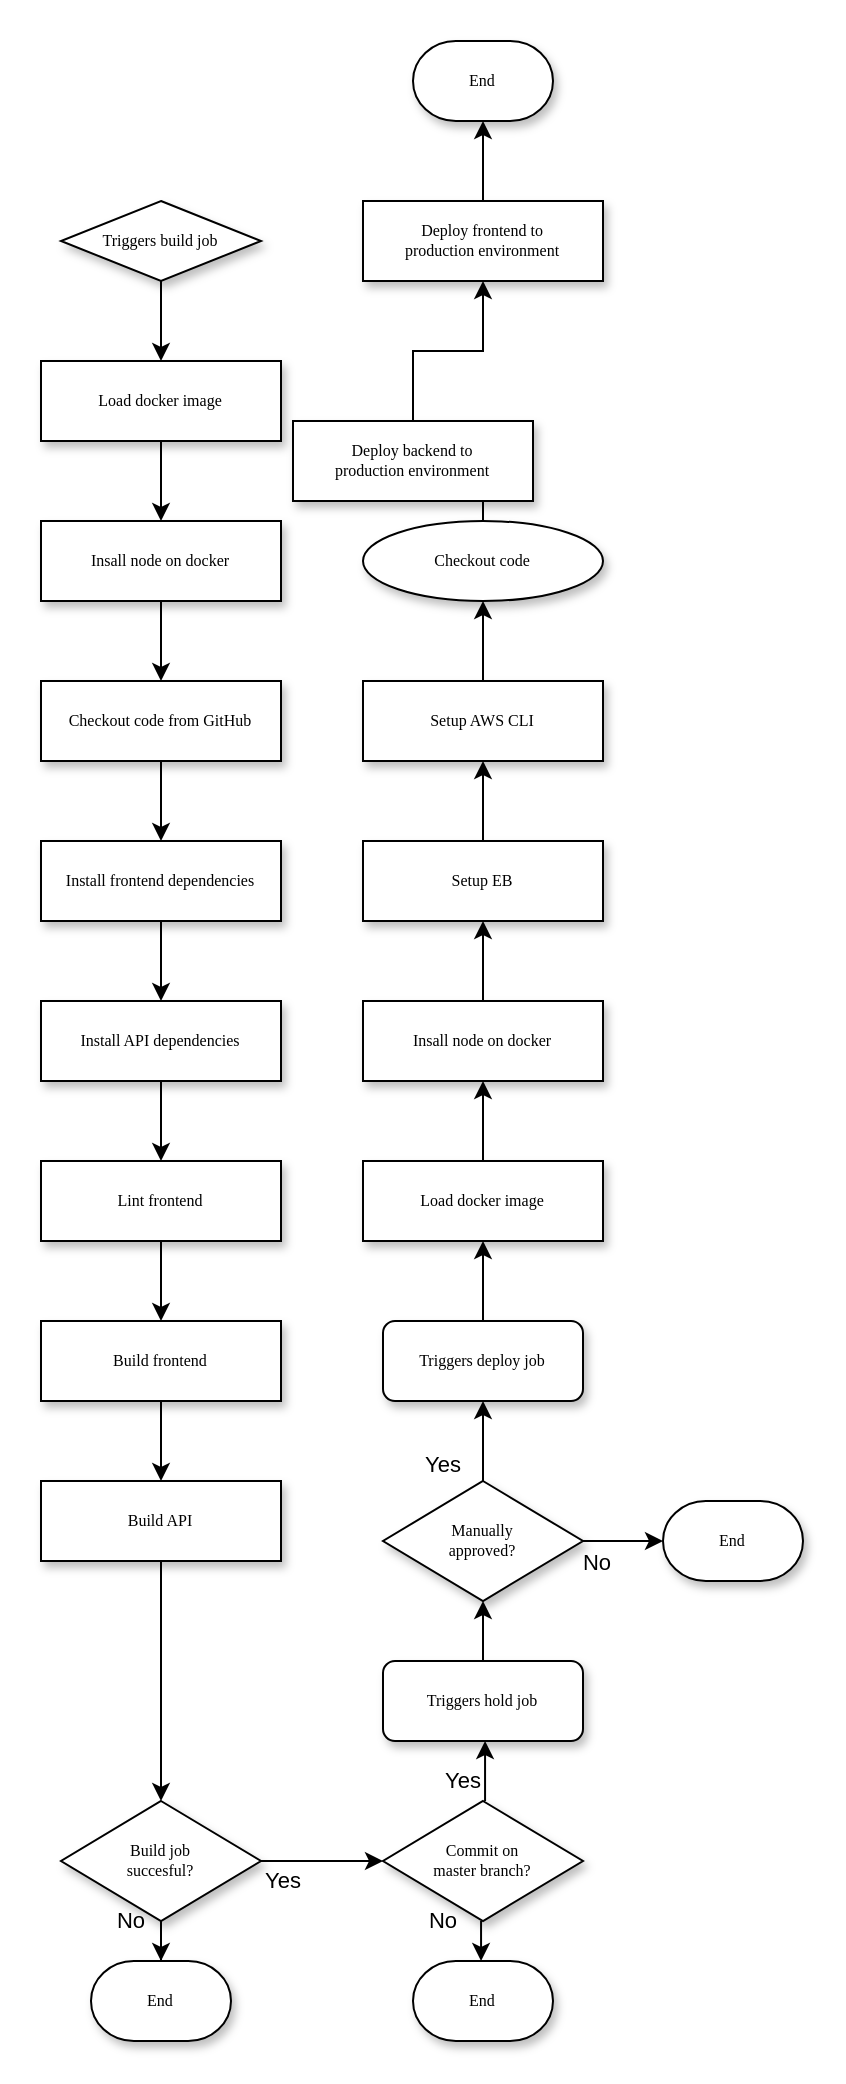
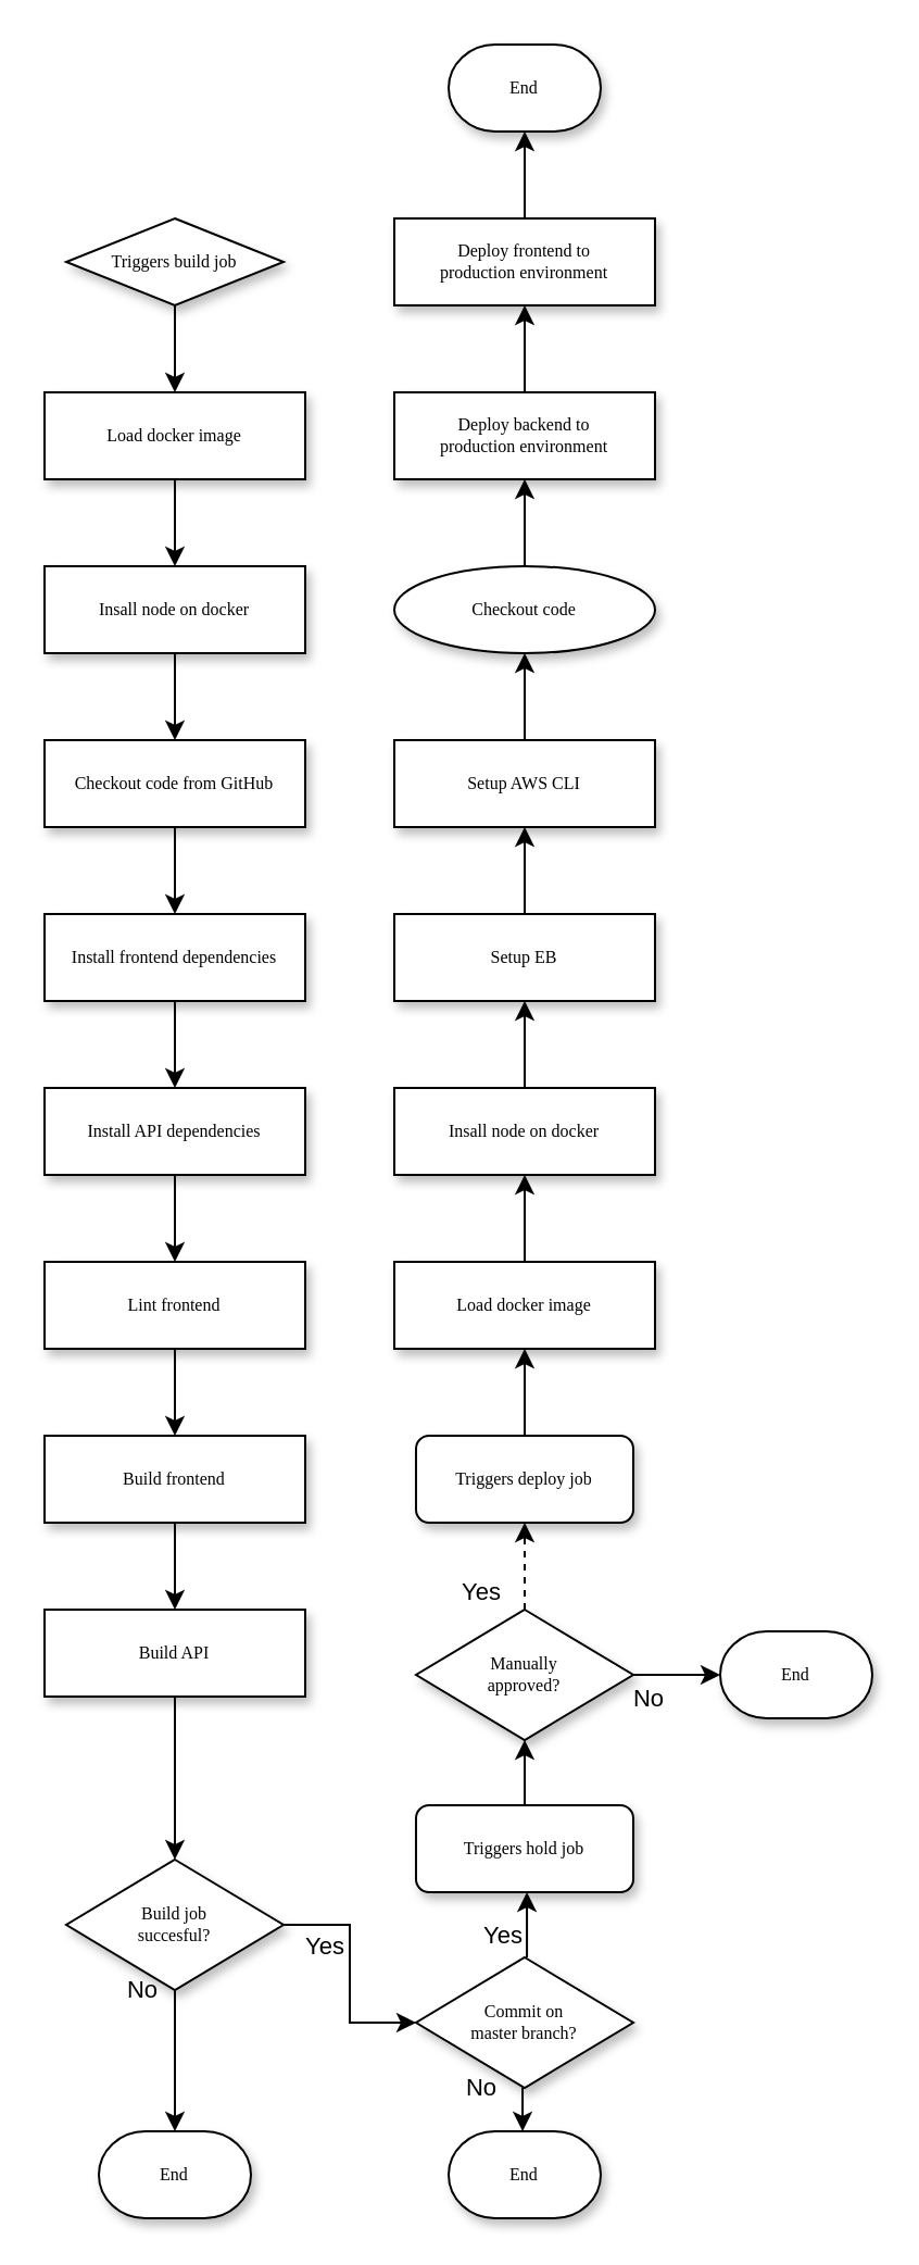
  <mxCell id="0" />
  <mxCell id="1" parent="0" />
  <mxCell id="2" value="" style="edgeStyle=orthogonalEdgeStyle;rounded=0;orthogonalLoop=1;jettySize=auto;html=1;" parent="1" source="3" target="5" edge="1"><mxGeometry relative="1" as="geometry" /></mxCell>
  <mxCell id="3" value="Triggers build job" style="rhombus;whiteSpace=wrap;html=1;shadow=1;labelBackgroundColor=none;strokeWidth=1;fontFamily=Verdana;fontSize=8;align=center;" parent="1" vertex="1"><mxGeometry x="30" y="100" width="100" height="40" as="geometry" /></mxCell>
  <mxCell id="4" value="" style="edgeStyle=orthogonalEdgeStyle;rounded=0;orthogonalLoop=1;jettySize=auto;html=1;" parent="1" source="5" target="7" edge="1"><mxGeometry relative="1" as="geometry" /></mxCell>
  <mxCell id="5" value="Load docker image" style="whiteSpace=wrap;html=1;rounded=0;shadow=1;labelBackgroundColor=none;strokeWidth=1;fontFamily=Verdana;fontSize=8;align=center;" parent="1" vertex="1"><mxGeometry x="20" y="180" width="120" height="40" as="geometry" /></mxCell>
  <mxCell id="6" value="" style="edgeStyle=orthogonalEdgeStyle;rounded=0;orthogonalLoop=1;jettySize=auto;html=1;" edge="1" parent="1" source="7" target="9"><mxGeometry relative="1" as="geometry" /></mxCell>
  <mxCell id="7" value="Insall node on docker" style="whiteSpace=wrap;html=1;rounded=0;shadow=1;labelBackgroundColor=none;strokeWidth=1;fontFamily=Verdana;fontSize=8;align=center;" parent="1" vertex="1"><mxGeometry x="20" y="260" width="120" height="40" as="geometry" /></mxCell>
  <mxCell id="8" value="" style="edgeStyle=orthogonalEdgeStyle;rounded=0;orthogonalLoop=1;jettySize=auto;html=1;" edge="1" parent="1" source="9" target="11"><mxGeometry relative="1" as="geometry" /></mxCell>
  <mxCell id="9" value="Checkout code from GitHub" style="whiteSpace=wrap;html=1;rounded=0;shadow=1;labelBackgroundColor=none;strokeWidth=1;fontFamily=Verdana;fontSize=8;align=center;" parent="1" vertex="1"><mxGeometry x="20" y="340" width="120" height="40" as="geometry" /></mxCell>
  <mxCell id="10" value="" style="edgeStyle=orthogonalEdgeStyle;rounded=0;orthogonalLoop=1;jettySize=auto;html=1;" edge="1" parent="1" source="11" target="13"><mxGeometry relative="1" as="geometry" /></mxCell>
  <mxCell id="11" value="Install frontend dependencies" style="whiteSpace=wrap;html=1;rounded=0;shadow=1;labelBackgroundColor=none;strokeWidth=1;fontFamily=Verdana;fontSize=8;align=center;" parent="1" vertex="1"><mxGeometry x="20" y="420" width="120" height="40" as="geometry" /></mxCell>
  <mxCell id="12" value="" style="edgeStyle=orthogonalEdgeStyle;rounded=0;orthogonalLoop=1;jettySize=auto;html=1;" edge="1" parent="1" source="13" target="15"><mxGeometry relative="1" as="geometry" /></mxCell>
  <mxCell id="13" value="Install API dependencies" style="whiteSpace=wrap;html=1;rounded=0;shadow=1;labelBackgroundColor=none;strokeWidth=1;fontFamily=Verdana;fontSize=8;align=center;" parent="1" vertex="1"><mxGeometry x="20" y="500" width="120" height="40" as="geometry" /></mxCell>
  <mxCell id="14" value="" style="edgeStyle=orthogonalEdgeStyle;rounded=0;orthogonalLoop=1;jettySize=auto;html=1;" edge="1" parent="1" source="15" target="17"><mxGeometry relative="1" as="geometry" /></mxCell>
  <mxCell id="15" value="Lint frontend" style="whiteSpace=wrap;html=1;rounded=0;shadow=1;labelBackgroundColor=none;strokeWidth=1;fontFamily=Verdana;fontSize=8;align=center;" parent="1" vertex="1"><mxGeometry x="20" y="580" width="120" height="40" as="geometry" /></mxCell>
  <mxCell id="16" value="" style="edgeStyle=orthogonalEdgeStyle;rounded=0;orthogonalLoop=1;jettySize=auto;html=1;" edge="1" parent="1" source="17" target="19"><mxGeometry relative="1" as="geometry" /></mxCell>
  <mxCell id="17" value="Build frontend" style="whiteSpace=wrap;html=1;rounded=0;shadow=1;labelBackgroundColor=none;strokeWidth=1;fontFamily=Verdana;fontSize=8;align=center;" parent="1" vertex="1"><mxGeometry x="20" y="660" width="120" height="40" as="geometry" /></mxCell>
  <mxCell id="18" value="" style="edgeStyle=orthogonalEdgeStyle;rounded=0;orthogonalLoop=1;jettySize=auto;html=1;" edge="1" parent="1" source="19" target="22"><mxGeometry relative="1" as="geometry" /></mxCell>
  <mxCell id="19" value="Build API" style="whiteSpace=wrap;html=1;rounded=0;shadow=1;labelBackgroundColor=none;strokeWidth=1;fontFamily=Verdana;fontSize=8;align=center;" parent="1" vertex="1"><mxGeometry x="20" y="740" width="120" height="40" as="geometry" /></mxCell>
  <mxCell id="20" value="No" style="edgeStyle=orthogonalEdgeStyle;rounded=0;orthogonalLoop=1;jettySize=auto;html=1;" edge="1" parent="1" source="22" target="23"><mxGeometry x="-1" y="-15" relative="1" as="geometry"><mxPoint as="offset" /></mxGeometry></mxCell>
  <mxCell id="21" value="Yes" style="edgeStyle=orthogonalEdgeStyle;rounded=0;orthogonalLoop=1;jettySize=auto;html=1;" edge="1" parent="1" source="22" target="26"><mxGeometry x="-0.639" y="-10" relative="1" as="geometry"><mxPoint as="offset" /></mxGeometry></mxCell>
- <mxCell id="22" value="&lt;div&gt;Build job&lt;/div&gt;&lt;div&gt;succesful?&lt;br&gt;&lt;/div&gt;" style="rhombus;whiteSpace=wrap;html=1;rounded=0;shadow=1;labelBackgroundColor=none;strokeWidth=1;fontFamily=Verdana;fontSize=8;align=center;" vertex="1" parent="1"><mxGeometry x="30" y="900" width="100" height="60" as="geometry" /></mxCell>
+ <mxCell id="22" value="&lt;div&gt;Build job&lt;/div&gt;&lt;div&gt;succesful?&lt;br&gt;&lt;/div&gt;" style="rhombus;whiteSpace=wrap;html=1;rounded=0;shadow=1;labelBackgroundColor=none;strokeWidth=1;fontFamily=Verdana;fontSize=8;align=center;" vertex="1" parent="1"><mxGeometry x="30" y="855" width="100" height="60" as="geometry" /></mxCell>
  <mxCell id="23" value="End" style="strokeWidth=1;html=1;shape=mxgraph.flowchart.terminator;whiteSpace=wrap;rounded=0;shadow=1;labelBackgroundColor=none;fontFamily=Verdana;fontSize=8;align=center;" vertex="1" parent="1"><mxGeometry x="45" y="980" width="70" height="40" as="geometry" /></mxCell>
  <mxCell id="24" value="No" style="edgeStyle=orthogonalEdgeStyle;rounded=0;orthogonalLoop=1;jettySize=auto;html=1;" edge="1" parent="1"><mxGeometry x="-0.998" y="-19" relative="1" as="geometry"><mxPoint x="240.034" y="959.979" as="sourcePoint" /><mxPoint x="240.034" y="980" as="targetPoint" /><mxPoint as="offset" /></mxGeometry></mxCell>
  <mxCell id="25" value="Yes" style="edgeStyle=orthogonalEdgeStyle;rounded=0;orthogonalLoop=1;jettySize=auto;html=1;" edge="1" parent="1"><mxGeometry x="-0.332" y="11" relative="1" as="geometry"><mxPoint x="242.034" y="900.021" as="sourcePoint" /><mxPoint x="242.034" y="870" as="targetPoint" /><mxPoint as="offset" /></mxGeometry></mxCell>
  <mxCell id="26" value="&lt;div&gt;Commit on &lt;br&gt;&lt;/div&gt;&lt;div&gt;master branch?&lt;br&gt;&lt;/div&gt;" style="rhombus;whiteSpace=wrap;html=1;rounded=0;shadow=1;labelBackgroundColor=none;strokeWidth=1;fontFamily=Verdana;fontSize=8;align=center;" vertex="1" parent="1"><mxGeometry x="191" y="900" width="100" height="60" as="geometry" /></mxCell>
  <mxCell id="27" value="End" style="strokeWidth=1;html=1;shape=mxgraph.flowchart.terminator;whiteSpace=wrap;rounded=0;shadow=1;labelBackgroundColor=none;fontFamily=Verdana;fontSize=8;align=center;" vertex="1" parent="1"><mxGeometry x="206" y="980" width="70" height="40" as="geometry" /></mxCell>
  <mxCell id="28" value="" style="edgeStyle=orthogonalEdgeStyle;rounded=0;orthogonalLoop=1;jettySize=auto;html=1;" edge="1" parent="1" source="29" target="33"><mxGeometry relative="1" as="geometry" /></mxCell>
  <mxCell id="29" value="Triggers hold job" style="rounded=1;whiteSpace=wrap;html=1;shadow=1;labelBackgroundColor=none;strokeWidth=1;fontFamily=Verdana;fontSize=8;align=center;" vertex="1" parent="1"><mxGeometry x="191" y="830" width="100" height="40" as="geometry" /></mxCell>
  <mxCell id="30" value="" style="edgeStyle=orthogonalEdgeStyle;rounded=0;orthogonalLoop=1;jettySize=auto;html=1;" edge="1" parent="1" source="33" target="34"><mxGeometry relative="1" as="geometry" /></mxCell>
  <mxCell id="31" value="&lt;div&gt;No&lt;/div&gt;" style="edgeLabel;html=1;align=center;verticalAlign=middle;resizable=0;points=[];" vertex="1" connectable="0" parent="30"><mxGeometry x="-0.289" y="-1" relative="1" as="geometry"><mxPoint x="-8" y="9" as="offset" /></mxGeometry></mxCell>
- <mxCell id="32" value="Yes" style="edgeStyle=orthogonalEdgeStyle;rounded=0;orthogonalLoop=1;jettySize=auto;html=1;" edge="1" parent="1" source="33" target="36"><mxGeometry x="-0.6" y="20" relative="1" as="geometry"><mxPoint as="offset" /></mxGeometry></mxCell>
+ <mxCell id="32" value="Yes" style="edgeStyle=orthogonalEdgeStyle;rounded=0;orthogonalLoop=1;jettySize=auto;html=1;dashed=1;" edge="1" parent="1" source="33" target="36"><mxGeometry x="-0.6" y="20" relative="1" as="geometry"><mxPoint as="offset" /></mxGeometry></mxCell>
  <mxCell id="33" value="&lt;div&gt;Manually&lt;/div&gt;&lt;div&gt;approved?&lt;br&gt;&lt;/div&gt;" style="rhombus;whiteSpace=wrap;html=1;rounded=0;shadow=1;labelBackgroundColor=none;strokeWidth=1;fontFamily=Verdana;fontSize=8;align=center;" vertex="1" parent="1"><mxGeometry x="191" y="740" width="100" height="60" as="geometry" /></mxCell>
  <mxCell id="34" value="End" style="strokeWidth=1;html=1;shape=mxgraph.flowchart.terminator;whiteSpace=wrap;rounded=0;shadow=1;labelBackgroundColor=none;fontFamily=Verdana;fontSize=8;align=center;" vertex="1" parent="1"><mxGeometry x="331" y="750" width="70" height="40" as="geometry" /></mxCell>
  <mxCell id="35" value="" style="edgeStyle=orthogonalEdgeStyle;rounded=0;orthogonalLoop=1;jettySize=auto;html=1;" edge="1" parent="1" source="36" target="38"><mxGeometry relative="1" as="geometry" /></mxCell>
  <mxCell id="36" value="Triggers deploy job" style="rounded=1;whiteSpace=wrap;html=1;shadow=1;labelBackgroundColor=none;strokeWidth=1;fontFamily=Verdana;fontSize=8;align=center;" vertex="1" parent="1"><mxGeometry x="191" y="660" width="100" height="40" as="geometry" /></mxCell>
  <mxCell id="37" value="" style="edgeStyle=orthogonalEdgeStyle;rounded=0;orthogonalLoop=1;jettySize=auto;html=1;" edge="1" parent="1" source="38" target="40"><mxGeometry relative="1" as="geometry" /></mxCell>
  <mxCell id="38" value="Load docker image" style="whiteSpace=wrap;html=1;rounded=0;shadow=1;labelBackgroundColor=none;strokeWidth=1;fontFamily=Verdana;fontSize=8;align=center;" vertex="1" parent="1"><mxGeometry x="181" y="580" width="120" height="40" as="geometry" /></mxCell>
  <mxCell id="39" value="" style="edgeStyle=orthogonalEdgeStyle;rounded=0;orthogonalLoop=1;jettySize=auto;html=1;" edge="1" parent="1" source="40" target="42"><mxGeometry relative="1" as="geometry" /></mxCell>
  <mxCell id="40" value="Insall node on docker" style="whiteSpace=wrap;html=1;rounded=0;shadow=1;labelBackgroundColor=none;strokeWidth=1;fontFamily=Verdana;fontSize=8;align=center;" vertex="1" parent="1"><mxGeometry x="181" y="500" width="120" height="40" as="geometry" /></mxCell>
  <mxCell id="41" value="" style="edgeStyle=orthogonalEdgeStyle;rounded=0;orthogonalLoop=1;jettySize=auto;html=1;" edge="1" parent="1" source="42" target="44"><mxGeometry relative="1" as="geometry" /></mxCell>
  <mxCell id="42" value="Setup EB" style="whiteSpace=wrap;html=1;rounded=0;shadow=1;labelBackgroundColor=none;strokeWidth=1;fontFamily=Verdana;fontSize=8;align=center;" vertex="1" parent="1"><mxGeometry x="181" y="420" width="120" height="40" as="geometry" /></mxCell>
  <mxCell id="43" value="" style="edgeStyle=orthogonalEdgeStyle;rounded=0;orthogonalLoop=1;jettySize=auto;html=1;" edge="1" parent="1" source="44" target="46"><mxGeometry relative="1" as="geometry" /></mxCell>
  <mxCell id="44" value="Setup AWS CLI" style="whiteSpace=wrap;html=1;rounded=0;shadow=1;labelBackgroundColor=none;strokeWidth=1;fontFamily=Verdana;fontSize=8;align=center;" vertex="1" parent="1"><mxGeometry x="181" y="340" width="120" height="40" as="geometry" /></mxCell>
  <mxCell id="45" value="" style="edgeStyle=orthogonalEdgeStyle;rounded=0;orthogonalLoop=1;jettySize=auto;html=1;" edge="1" parent="1" source="46" target="48"><mxGeometry relative="1" as="geometry" /></mxCell>
  <mxCell id="46" value="Checkout code" style="ellipse;whiteSpace=wrap;html=1;shadow=1;labelBackgroundColor=none;strokeWidth=1;fontFamily=Verdana;fontSize=8;align=center;" vertex="1" parent="1"><mxGeometry x="181" y="260" width="120" height="40" as="geometry" /></mxCell>
  <mxCell id="47" value="" style="edgeStyle=orthogonalEdgeStyle;rounded=0;orthogonalLoop=1;jettySize=auto;html=1;" edge="1" parent="1" source="48" target="50"><mxGeometry relative="1" as="geometry" /></mxCell>
- <mxCell id="48" value="&lt;div&gt;Deploy backend to&lt;br&gt;&lt;/div&gt;&lt;div&gt;production environment&lt;br&gt;&lt;/div&gt;" style="whiteSpace=wrap;html=1;rounded=0;shadow=1;labelBackgroundColor=none;strokeWidth=1;fontFamily=Verdana;fontSize=8;align=center;" vertex="1" parent="1"><mxGeometry x="146" y="210" width="120" height="40" as="geometry" /></mxCell>
+ <mxCell id="48" value="&lt;div&gt;Deploy backend to&lt;br&gt;&lt;/div&gt;&lt;div&gt;production environment&lt;br&gt;&lt;/div&gt;" style="whiteSpace=wrap;html=1;rounded=0;shadow=1;labelBackgroundColor=none;strokeWidth=1;fontFamily=Verdana;fontSize=8;align=center;" vertex="1" parent="1"><mxGeometry x="181" y="180" width="120" height="40" as="geometry" /></mxCell>
  <mxCell id="49" value="" style="edgeStyle=orthogonalEdgeStyle;rounded=0;orthogonalLoop=1;jettySize=auto;html=1;" edge="1" parent="1" source="50" target="51"><mxGeometry relative="1" as="geometry" /></mxCell>
  <mxCell id="50" value="&lt;div&gt;Deploy frontend to&lt;br&gt;&lt;/div&gt;&lt;div&gt;production environment&lt;br&gt;&lt;/div&gt;" style="whiteSpace=wrap;html=1;rounded=0;shadow=1;labelBackgroundColor=none;strokeWidth=1;fontFamily=Verdana;fontSize=8;align=center;" vertex="1" parent="1"><mxGeometry x="181" y="100" width="120" height="40" as="geometry" /></mxCell>
  <mxCell id="51" value="End" style="strokeWidth=1;html=1;shape=mxgraph.flowchart.terminator;whiteSpace=wrap;rounded=0;shadow=1;labelBackgroundColor=none;fontFamily=Verdana;fontSize=8;align=center;" vertex="1" parent="1"><mxGeometry x="206" y="20" width="70" height="40" as="geometry" /></mxCell>
